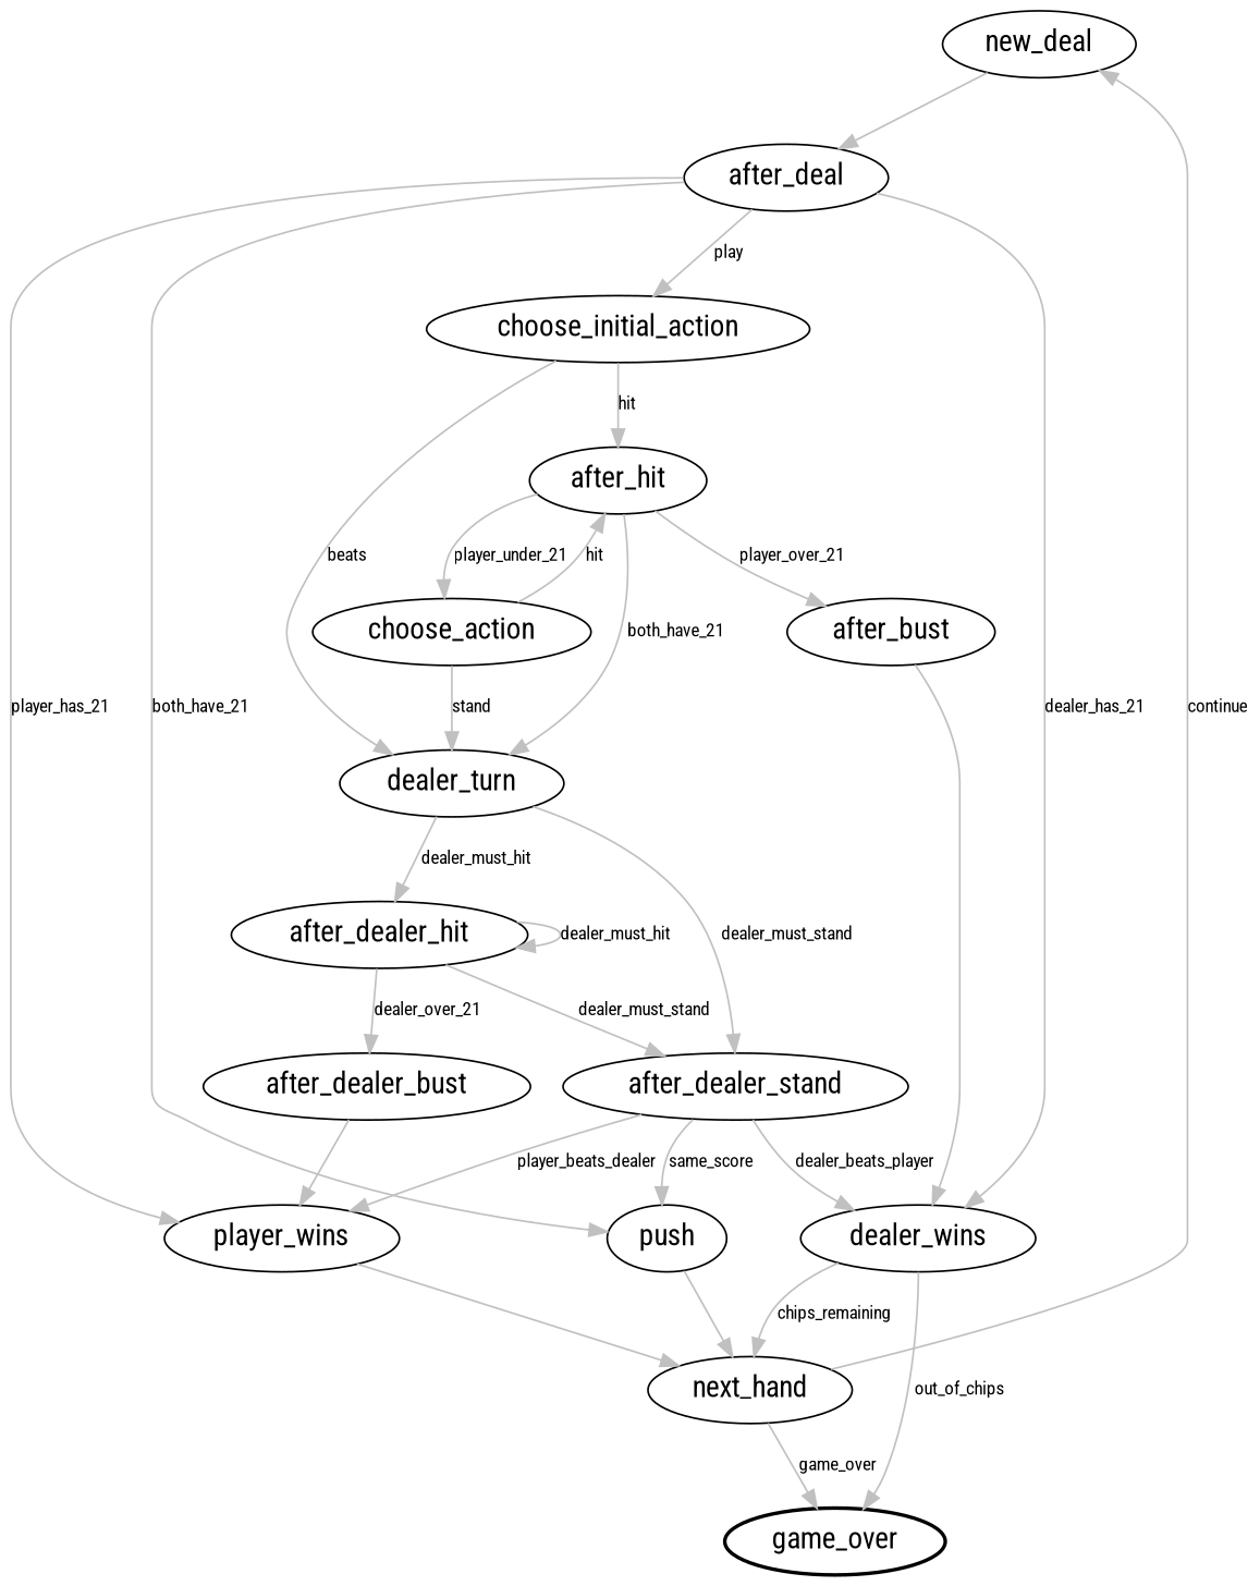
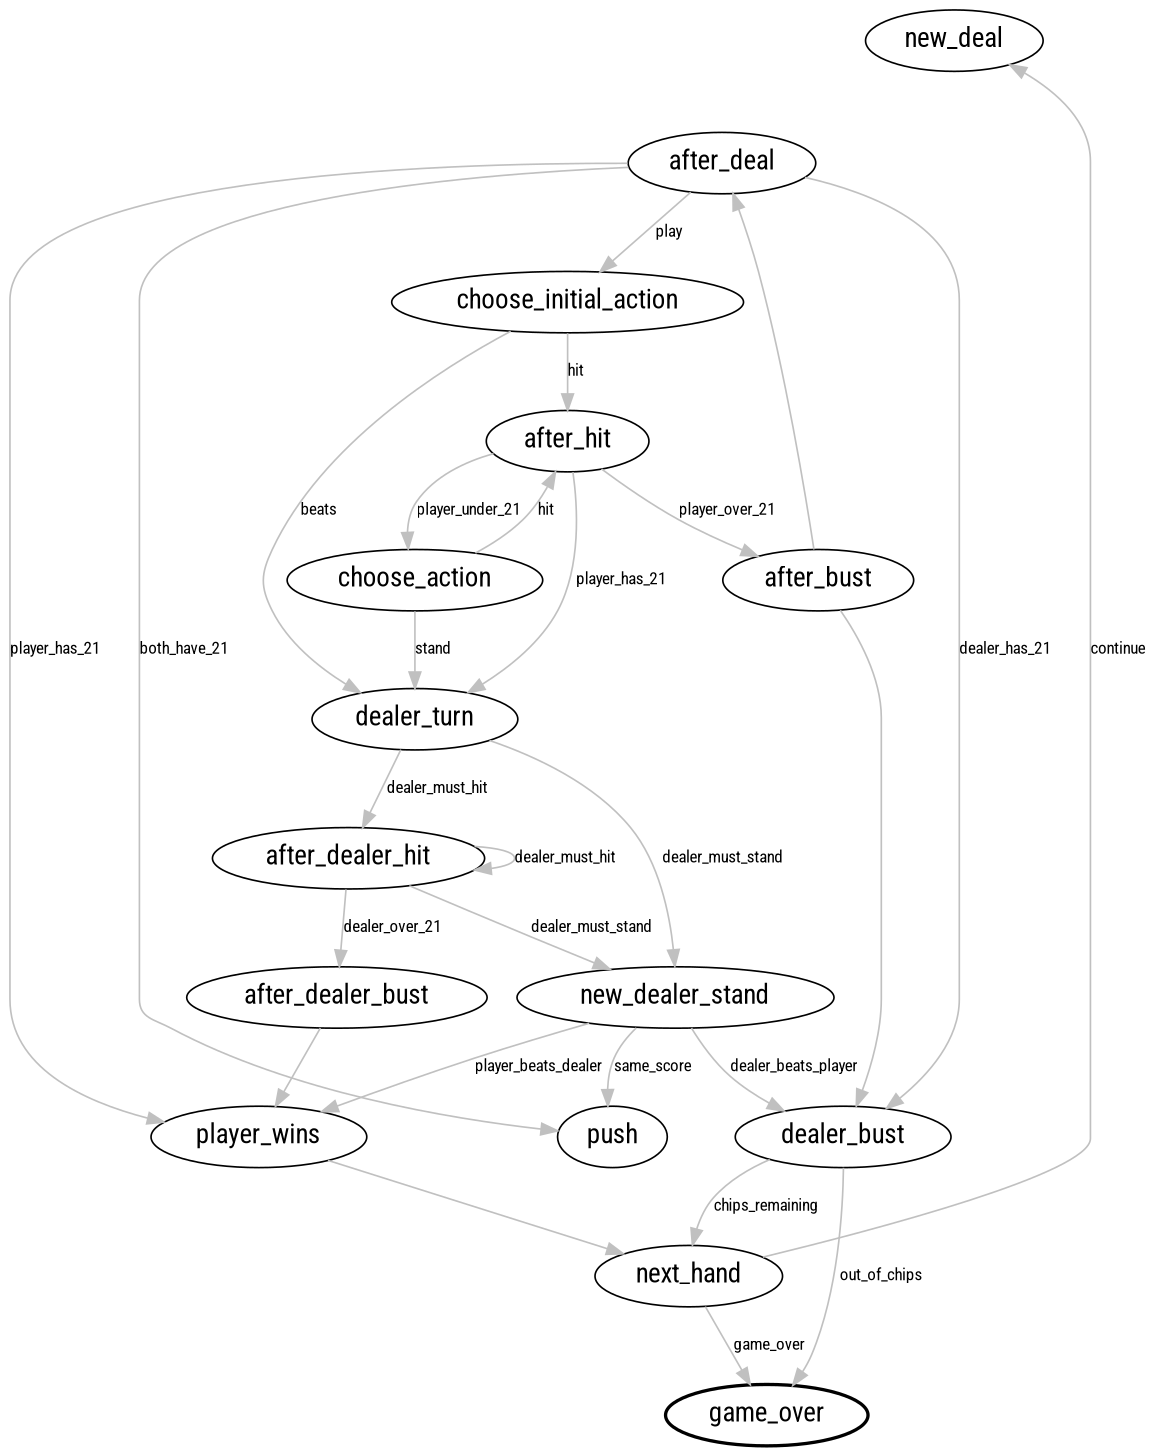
  digraph {
    fontname="Roboto Condensed"
    node [fontname="Roboto Condensed" fontsize=16]
    edge [color=gray fontname="Roboto Condensed" fontsize=10]
    new_deal
    after_deal
    game_over [style=bold]
    player_wins
    push
-   dealer_wins
+   dealer_wins [label=dealer_bust]
    choose_initial_action
    next_hand
    after_hit
    dealer_turn
    after_bust
    choose_action
    after_dealer_hit
-   after_dealer_stand
+   after_dealer_stand [label=new_dealer_stand]
    after_dealer_bust
-   new_deal -> after_deal
+   after_bust -> after_deal
    after_deal -> player_wins [label=player_has_21]
    after_deal -> push [label=both_have_21]
    after_deal -> dealer_wins [label=dealer_has_21]
    after_deal -> choose_initial_action [label=play]
    player_wins -> next_hand
-   push -> next_hand
    dealer_wins -> game_over [label=out_of_chips]
    dealer_wins -> next_hand [label=chips_remaining]
    choose_initial_action -> after_hit [label=hit]
    choose_initial_action -> dealer_turn [label=beats]
    next_hand -> new_deal [label=continue]
    next_hand -> game_over [label=game_over]
-   after_hit -> dealer_turn [label=both_have_21]
+   after_hit -> dealer_turn [label=player_has_21]
    after_hit -> after_bust [label=player_over_21]
    after_hit -> choose_action [label=player_under_21]
    dealer_turn -> after_dealer_hit [label=dealer_must_hit]
    dealer_turn -> after_dealer_stand [label=dealer_must_stand]
    after_bust -> dealer_wins
    choose_action -> after_hit [label=hit]
    choose_action -> dealer_turn [label=stand]
    after_dealer_hit -> after_dealer_hit [label=dealer_must_hit]
    after_dealer_hit -> after_dealer_stand [label=dealer_must_stand]
    after_dealer_hit -> after_dealer_bust [label=dealer_over_21]
    after_dealer_stand -> player_wins [label=player_beats_dealer]
    after_dealer_stand -> push [label=same_score]
    after_dealer_stand -> dealer_wins [label=dealer_beats_player]
    after_dealer_bust -> player_wins
  }
